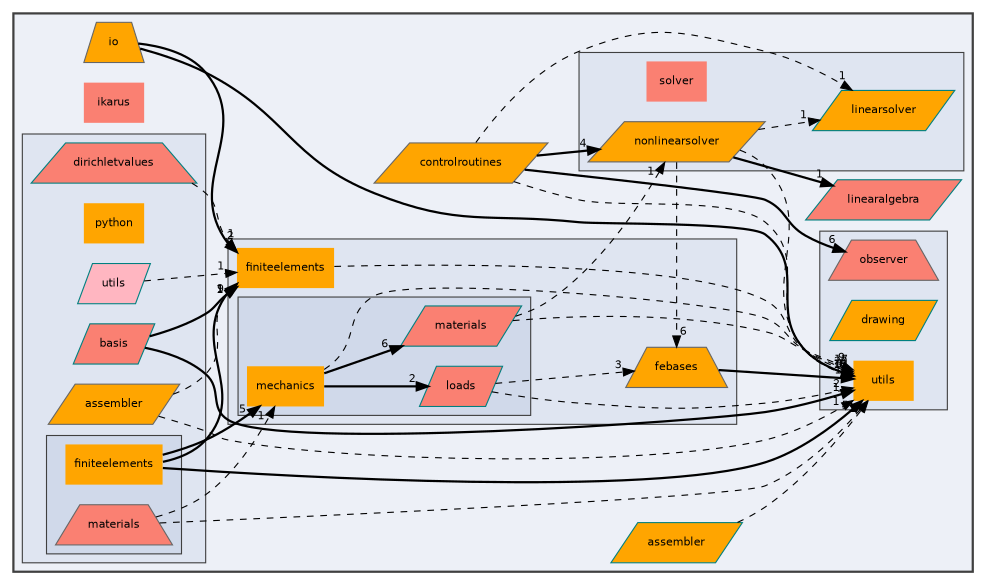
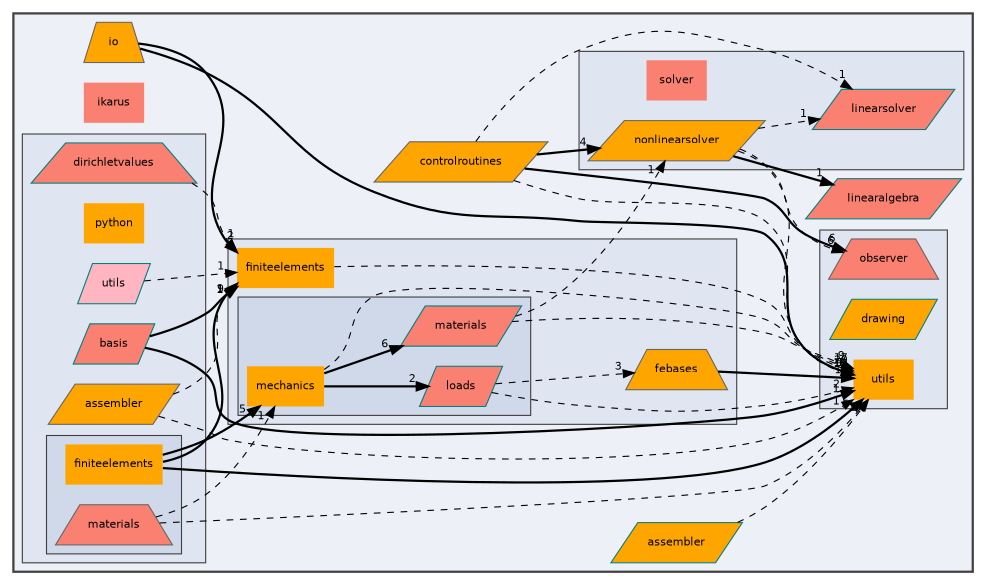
  digraph {
    compound=true
    rankdir=LR
    node [color=teal fillcolor=orange fontname=Helvetica fontsize=10 shape=parallelogram style="filled,"]
    edge [fontname=Helvetica fontsize=10 headlabel=1 labeldistance=1.5 labelfontname=Helvetica labelfontsize=10 style=dashed]
    n1 [color=gray40 label=mechanics shape=plaintext style=filled]
    n2 [fillcolor=salmon label=loads]
    n3 [fillcolor=salmon label=materials]
    n4 [label=finiteelements shape=plaintext style=filled]
    n5 [color=gray40 label=febases shape=trapezium]
    n6 [color=gray40 label=finiteelements shape=plaintext style=filled]
    n7 [color=gray40 fillcolor=salmon label=materials shape=trapezium]
    n8 [color=gray40 label=python shape=plaintext style=filled]
    n9 [color=gray40 label=assembler]
    n10 [fillcolor=salmon label=basis]
    n11 [fillcolor=salmon label=dirichletvalues shape=trapezium]
    n12 [fillcolor=lightpink label=utils]
    n13 [color=gray40 fillcolor=salmon label=solver shape=plaintext style=filled]
-   n14 [label=linearsolver]
+   n14 [fillcolor=salmon label=linearsolver]
    n15 [color=gray40 label=nonlinearsolver]
    n16 [label=utils shape=plaintext style=filled]
    n17 [label=drawing]
    n18 [color=gray40 fillcolor=salmon label=observer shape=trapezium]
    n19 [fillcolor=salmon label=ikarus shape=plaintext style=filled]
    n20 [label=assembler]
    n21 [color=gray40 label=controlroutines]
    n22 [color=gray40 label=io shape=trapezium]
    n23 [fillcolor=salmon label=linearalgebra]
    subgraph cluster_1 {
      bgcolor="#edf0f7"
      fontname=Helvetica
      fontsize=10
      pencolor=grey25
      style="filled,bold,"
      n19
      n20
      n21
      n22
      n23
      subgraph cluster_2 {
        bgcolor="#dfe5f1"
        fontname=Helvetica
        fontsize=10
        pencolor=grey25
        style="filled,"
        n4
        n5
        subgraph cluster_3 {
          bgcolor="#d0d9ea"
          fontname=Helvetica
          fontsize=10
          pencolor=grey25
          style="filled,"
          n1
          n2
          n3
        }
      }
      subgraph cluster_4 {
        bgcolor="#dfe5f1"
        fontname=Helvetica
        fontsize=10
        pencolor=grey25
        style="filled,"
        n8
        n9
        n10
        n11
        n12
        subgraph cluster_5 {
          bgcolor="#d0d9ea"
          fontname=Helvetica
          fontsize=10
          pencolor=grey25
          style="filled,"
          n6
          n7
        }
      }
      subgraph cluster_6 {
        bgcolor="#dfe5f1"
        fontname=Helvetica
        fontsize=10
        pencolor=grey25
        style="filled,"
        n13
        n14
        n15
      }
      subgraph cluster_7 {
        bgcolor="#dfe5f1"
        fontname=Helvetica
        fontsize=10
        pencolor=grey25
        style="filled,"
        n16
        n17
        n18
      }
    }
    n1 -> n2 [headlabel=2 style=bold]
    n1 -> n3 [headlabel=6 style=bold]
    n1 -> n16 [headlabel=17]
    n2 -> n5 [headlabel=3]
    n2 -> n16 [headlabel=2]
    n3 -> n15
    n3 -> n16 [headlabel=9]
    n4 -> n16 [headlabel=20]
    n5 -> n16 [style=bold]
    n6 -> n1 [headlabel=5 style=bold]
    n6 -> n4 [headlabel=9 style=bold]
    n6 -> n16 [headlabel=5 style=bold]
    n7 -> n1
    n7 -> n16
    n9 -> n4
    n9 -> n16
    n10 -> n4 [style=bold]
    n10 -> n16 [style=bold]
    n11 -> n4
    n12 -> n4
    n15 -> n14
    n15 -> n16 [headlabel=15]
-   n15 -> n5 [headlabel=6]
+   n15 -> n18 [headlabel=6]
    n15 -> n23 [style=bold]
    n20 -> n16
    n21 -> n14
    n21 -> n15 [headlabel=4 style=bold]
    n21 -> n16 [headlabel=10]
    n21 -> n18 [headlabel=6 style=bold]
    n22 -> n4 [headlabel=2 style=bold]
    n22 -> n16 [style=bold]
  }
